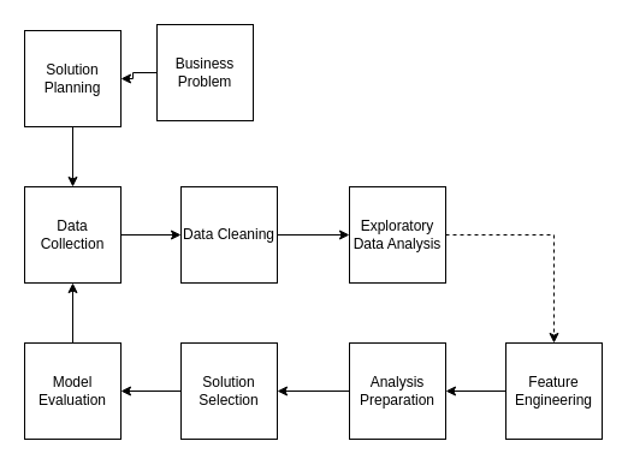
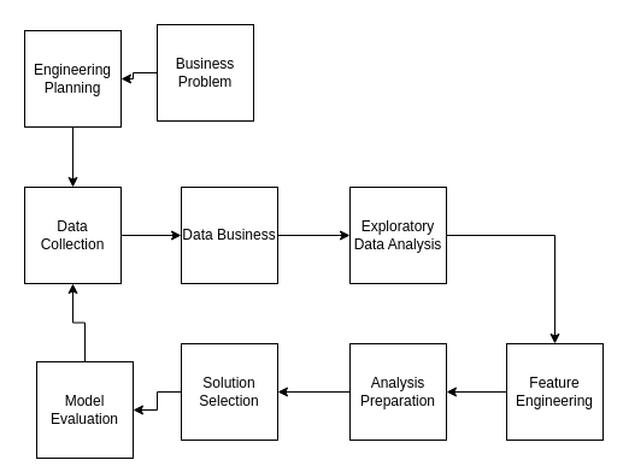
  <mxCell id="0" />
  <mxCell id="1" parent="0" />
  <mxCell id="2" value="" style="edgeStyle=orthogonalEdgeStyle;rounded=0;orthogonalLoop=1;jettySize=auto;html=1;" parent="1" source="3" target="5" edge="1"><mxGeometry relative="1" as="geometry" /></mxCell>
  <mxCell id="3" value="Business Problem" style="whiteSpace=wrap;html=1;aspect=fixed;" parent="1" vertex="1"><mxGeometry x="130" y="20" width="80" height="80" as="geometry" /></mxCell>
  <mxCell id="4" value="" style="edgeStyle=orthogonalEdgeStyle;rounded=0;orthogonalLoop=1;jettySize=auto;html=1;" parent="1" source="5" target="7" edge="1"><mxGeometry relative="1" as="geometry" /></mxCell>
- <mxCell id="5" value="Solution Planning" style="whiteSpace=wrap;html=1;aspect=fixed;" parent="1" vertex="1"><mxGeometry x="20" y="25" width="80" height="80" as="geometry" /></mxCell>
+ <mxCell id="5" value="Engineering Planning" style="whiteSpace=wrap;html=1;aspect=fixed;" parent="1" vertex="1"><mxGeometry x="20" y="25" width="80" height="80" as="geometry" /></mxCell>
  <mxCell id="6" value="" style="edgeStyle=orthogonalEdgeStyle;rounded=0;orthogonalLoop=1;jettySize=auto;html=1;" parent="1" source="7" target="19" edge="1"><mxGeometry relative="1" as="geometry" /></mxCell>
  <mxCell id="7" value="Data Collection" style="whiteSpace=wrap;html=1;aspect=fixed;" parent="1" vertex="1"><mxGeometry x="20" y="155" width="80" height="80" as="geometry" /></mxCell>
- <mxCell id="8" value="" style="edgeStyle=orthogonalEdgeStyle;rounded=0;orthogonalLoop=1;jettySize=auto;html=1;dashed=1;" parent="1" source="9" target="11" edge="1"><mxGeometry relative="1" as="geometry" /></mxCell>
+ <mxCell id="8" value="" style="edgeStyle=orthogonalEdgeStyle;rounded=0;orthogonalLoop=1;jettySize=auto;html=1;" parent="1" source="9" target="11" edge="1"><mxGeometry relative="1" as="geometry" /></mxCell>
  <mxCell id="9" value="Exploratory Data Analysis" style="whiteSpace=wrap;html=1;aspect=fixed;" parent="1" vertex="1"><mxGeometry x="290" y="155" width="80" height="80" as="geometry" /></mxCell>
  <mxCell id="10" value="" style="edgeStyle=orthogonalEdgeStyle;rounded=0;orthogonalLoop=1;jettySize=auto;html=1;" parent="1" source="11" target="13" edge="1"><mxGeometry relative="1" as="geometry" /></mxCell>
  <mxCell id="11" value="Feature Engineering" style="whiteSpace=wrap;html=1;aspect=fixed;" parent="1" vertex="1"><mxGeometry x="420" y="285" width="80" height="80" as="geometry" /></mxCell>
  <mxCell id="12" value="" style="edgeStyle=orthogonalEdgeStyle;rounded=0;orthogonalLoop=1;jettySize=auto;html=1;" parent="1" source="13" target="15" edge="1"><mxGeometry relative="1" as="geometry" /></mxCell>
  <mxCell id="13" value="Analysis Preparation" style="whiteSpace=wrap;html=1;aspect=fixed;" parent="1" vertex="1"><mxGeometry x="290" y="285" width="80" height="80" as="geometry" /></mxCell>
  <mxCell id="14" value="" style="edgeStyle=orthogonalEdgeStyle;rounded=0;orthogonalLoop=1;jettySize=auto;html=1;" parent="1" source="15" target="17" edge="1"><mxGeometry relative="1" as="geometry" /></mxCell>
  <mxCell id="15" value="Solution Selection" style="whiteSpace=wrap;html=1;aspect=fixed;" parent="1" vertex="1"><mxGeometry x="150" y="285" width="80" height="80" as="geometry" /></mxCell>
  <mxCell id="16" style="edgeStyle=orthogonalEdgeStyle;rounded=0;orthogonalLoop=1;jettySize=auto;html=1;exitX=0.5;exitY=0;exitDx=0;exitDy=0;" parent="1" source="17" target="7" edge="1"><mxGeometry relative="1" as="geometry"><mxPoint x="10" y="115" as="targetPoint" /></mxGeometry></mxCell>
- <mxCell id="17" value="Model Evaluation" style="whiteSpace=wrap;html=1;aspect=fixed;" parent="1" vertex="1"><mxGeometry x="20" y="285" width="80" height="80" as="geometry" /></mxCell>
+ <mxCell id="17" value="Model Evaluation" style="whiteSpace=wrap;html=1;aspect=fixed;" parent="1" vertex="1"><mxGeometry x="30" y="300" width="80" height="80" as="geometry" /></mxCell>
  <mxCell id="18" value="" style="edgeStyle=orthogonalEdgeStyle;rounded=0;orthogonalLoop=1;jettySize=auto;html=1;" parent="1" source="19" target="9" edge="1"><mxGeometry relative="1" as="geometry" /></mxCell>
- <mxCell id="19" value="Data Cleaning" style="whiteSpace=wrap;html=1;aspect=fixed;" parent="1" vertex="1"><mxGeometry x="150" y="155" width="80" height="80" as="geometry" /></mxCell>
+ <mxCell id="19" value="Data Business" style="whiteSpace=wrap;html=1;aspect=fixed;" parent="1" vertex="1"><mxGeometry x="150" y="155" width="80" height="80" as="geometry" /></mxCell>
